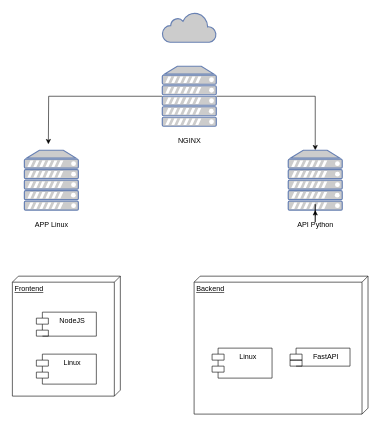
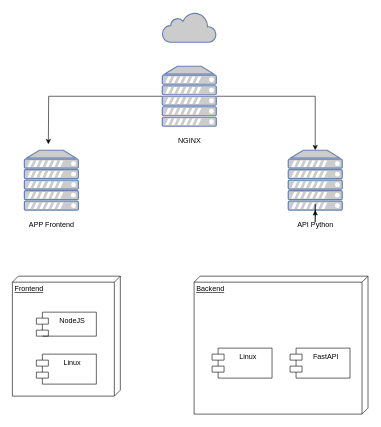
  <mxCell id="0" />
  <mxCell id="1" parent="0" />
  <mxCell id="2" value="" style="html=1;outlineConnect=0;fillColor=#CCCCCC;strokeColor=#6881B3;gradientColor=none;gradientDirection=north;strokeWidth=2;shape=mxgraph.networks.cloud;fontColor=#ffffff;" parent="1" vertex="1"><mxGeometry x="270" y="20" width="90" height="50" as="geometry" /></mxCell>
  <mxCell id="3" style="edgeStyle=orthogonalEdgeStyle;rounded=0;orthogonalLoop=1;jettySize=auto;html=1;exitX=0;exitY=0.5;exitDx=0;exitDy=0;exitPerimeter=0;" parent="1" source="5" edge="1"><mxGeometry relative="1" as="geometry"><mxPoint x="80" y="240" as="targetPoint" /></mxGeometry></mxCell>
  <mxCell id="4" style="edgeStyle=orthogonalEdgeStyle;rounded=0;orthogonalLoop=1;jettySize=auto;html=1;exitX=1;exitY=0.5;exitDx=0;exitDy=0;exitPerimeter=0;" parent="1" source="5" target="9" edge="1"><mxGeometry relative="1" as="geometry" /></mxCell>
  <mxCell id="5" value="" style="fontColor=#0066CC;verticalAlign=top;verticalLabelPosition=bottom;labelPosition=center;align=center;html=1;outlineConnect=0;fillColor=#CCCCCC;strokeColor=#6881B3;gradientColor=none;gradientDirection=north;strokeWidth=2;shape=mxgraph.networks.server;" parent="1" vertex="1"><mxGeometry x="270" y="110" width="90" height="100" as="geometry" /></mxCell>
  <mxCell id="6" value="NGINX&lt;br&gt;" style="text;html=1;align=center;verticalAlign=middle;resizable=0;points=[];autosize=1;strokeColor=none;fillColor=none;" parent="1" vertex="1"><mxGeometry x="285" y="220" width="60" height="30" as="geometry" /></mxCell>
  <mxCell id="7" value="" style="fontColor=#0066CC;verticalAlign=top;verticalLabelPosition=bottom;labelPosition=center;align=center;html=1;outlineConnect=0;fillColor=#CCCCCC;strokeColor=#6881B3;gradientColor=none;gradientDirection=north;strokeWidth=2;shape=mxgraph.networks.server;" parent="1" vertex="1"><mxGeometry x="40" y="250" width="90" height="100" as="geometry" /></mxCell>
- <mxCell id="8" value="APP Linux" style="text;html=1;align=center;verticalAlign=middle;resizable=0;points=[];autosize=1;strokeColor=none;fillColor=none;" parent="1" vertex="1"><mxGeometry x="35" y="360" width="100" height="30" as="geometry" /></mxCell>
+ <mxCell id="8" value="APP Frontend" style="text;html=1;align=center;verticalAlign=middle;resizable=0;points=[];autosize=1;strokeColor=none;fillColor=none;" parent="1" vertex="1"><mxGeometry x="35" y="360" width="100" height="30" as="geometry" /></mxCell>
  <mxCell id="9" value="" style="fontColor=#0066CC;verticalAlign=top;verticalLabelPosition=bottom;labelPosition=center;align=center;html=1;outlineConnect=0;fillColor=#CCCCCC;strokeColor=#6881B3;gradientColor=none;gradientDirection=north;strokeWidth=2;shape=mxgraph.networks.server;" parent="1" vertex="1"><mxGeometry x="480" y="250" width="90" height="100" as="geometry" /></mxCell>
  <mxCell id="10" value="" style="edgeStyle=orthogonalEdgeStyle;rounded=0;orthogonalLoop=1;jettySize=auto;html=1;" parent="1" source="11" target="9" edge="1"><mxGeometry relative="1" as="geometry" /></mxCell>
  <mxCell id="11" value="API Python" style="text;html=1;align=center;verticalAlign=middle;resizable=0;points=[];autosize=1;strokeColor=none;fillColor=none;" parent="1" vertex="1"><mxGeometry x="480" y="360" width="90" height="30" as="geometry" /></mxCell>
  <mxCell id="12" value="Frontend" style="verticalAlign=top;align=left;spacingTop=8;spacingLeft=2;spacingRight=12;shape=cube;size=10;direction=south;fontStyle=4;html=1;" parent="1" vertex="1"><mxGeometry x="20" y="460" width="180" height="200" as="geometry" /></mxCell>
  <mxCell id="13" value="Backend" style="verticalAlign=top;align=left;spacingTop=8;spacingLeft=2;spacingRight=12;shape=cube;size=10;direction=south;fontStyle=4;html=1;" parent="1" vertex="1"><mxGeometry x="323" y="460" width="290" height="230" as="geometry" /></mxCell>
  <mxCell id="14" value="NodeJS" style="shape=module;align=left;spacingLeft=20;align=center;verticalAlign=top;" parent="1" vertex="1"><mxGeometry x="60" y="520" width="100" height="40" as="geometry" /></mxCell>
  <mxCell id="15" value="Linux" style="shape=module;align=left;spacingLeft=20;align=center;verticalAlign=top;" parent="1" vertex="1"><mxGeometry x="60" y="590" width="100" height="50" as="geometry" /></mxCell>
  <mxCell id="16" value="Linux" style="shape=module;align=left;spacingLeft=20;align=center;verticalAlign=top;" parent="1" vertex="1"><mxGeometry x="353" y="580" width="100" height="50" as="geometry" /></mxCell>
- <mxCell id="17" value="FastAPI" style="shape=module;align=left;spacingLeft=20;align=center;verticalAlign=top;" parent="1" vertex="1"><mxGeometry x="483" y="580" width="100" height="30" as="geometry" /></mxCell>
+ <mxCell id="17" value="FastAPI" style="shape=module;align=left;spacingLeft=20;align=center;verticalAlign=top;" parent="1" vertex="1"><mxGeometry x="483" y="580" width="100" height="50" as="geometry" /></mxCell>
